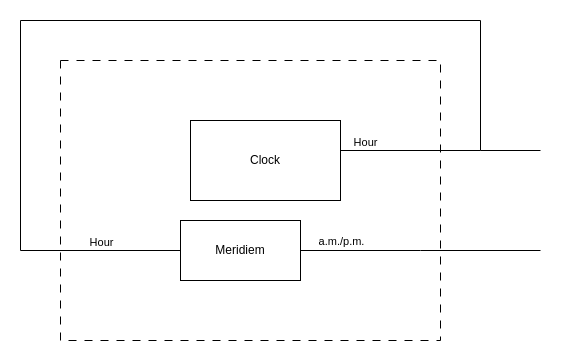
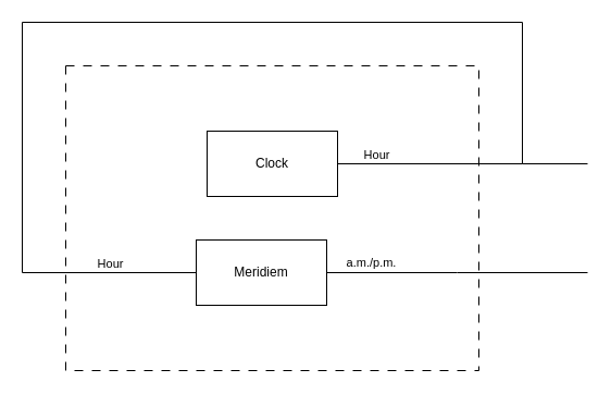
  <mxCell id="0" />
  <mxCell id="1" parent="0" />
  <mxCell id="2" value="" style="edgeStyle=orthogonalEdgeStyle;rounded=0;orthogonalLoop=1;jettySize=auto;html=1;exitX=1;exitY=0.5;exitDx=0;exitDy=0;endArrow=none;endFill=0;labelPosition=center;verticalLabelPosition=top;align=center;verticalAlign=bottom;" parent="1" source="4" edge="1"><mxGeometry relative="1" as="geometry"><mxPoint x="20" y="250" as="targetPoint" /><Array as="points"><mxPoint x="480" y="150" /><mxPoint x="480" y="20" /></Array></mxGeometry></mxCell>
  <mxCell id="3" value="Hour" style="edgeLabel;html=1;align=center;verticalAlign=bottom;resizable=0;points=[];labelPosition=center;verticalLabelPosition=top;" vertex="1" connectable="0" parent="2"><mxGeometry x="-0.929" relative="1" as="geometry"><mxPoint as="offset" /></mxGeometry></mxCell>
- <mxCell id="4" value="Clock" style="rounded=0;whiteSpace=wrap;html=1;" parent="1" vertex="1"><mxGeometry x="190" y="120" width="150" height="80" as="geometry" /></mxCell>
+ <mxCell id="4" value="Clock" style="rounded=0;whiteSpace=wrap;html=1;" parent="1" vertex="1"><mxGeometry x="190" y="120" width="120" height="60" as="geometry" /></mxCell>
  <mxCell id="5" value="" style="swimlane;startSize=0;strokeColor=default;dashed=1;dashPattern=8 8;" parent="1" vertex="1"><mxGeometry x="60" y="60" width="380" height="280" as="geometry" /></mxCell>
  <mxCell id="6" value="Hour" style="edgeStyle=orthogonalEdgeStyle;rounded=0;orthogonalLoop=1;jettySize=auto;html=1;exitX=0;exitY=0.5;exitDx=0;exitDy=0;endArrow=none;endFill=0;labelPosition=center;verticalLabelPosition=top;align=center;verticalAlign=bottom;" parent="5" source="9" edge="1"><mxGeometry relative="1" as="geometry"><mxPoint x="-40" y="190" as="targetPoint" /></mxGeometry></mxCell>
  <mxCell id="7" value="" style="edgeStyle=orthogonalEdgeStyle;rounded=0;orthogonalLoop=1;jettySize=auto;html=1;exitX=1;exitY=0.5;exitDx=0;exitDy=0;endArrow=none;endFill=0;labelPosition=center;verticalLabelPosition=top;align=center;verticalAlign=bottom;" parent="5" source="9" edge="1"><mxGeometry relative="1" as="geometry"><mxPoint x="480" y="190" as="targetPoint" /></mxGeometry></mxCell>
  <mxCell id="8" value="a.m./p.m." style="edgeLabel;html=1;align=center;verticalAlign=middle;resizable=0;points=[];" vertex="1" connectable="0" parent="7"><mxGeometry x="-0.67" y="1" relative="1" as="geometry"><mxPoint y="-9" as="offset" /></mxGeometry></mxCell>
  <mxCell id="9" value="Meridiem" style="rounded=0;whiteSpace=wrap;html=1;" parent="5" vertex="1"><mxGeometry x="120" y="160" width="120" height="60" as="geometry" /></mxCell>
  <mxCell id="10" value="" style="endArrow=none;html=1;rounded=0;" edge="1" parent="1"><mxGeometry width="50" height="50" relative="1" as="geometry"><mxPoint x="480" y="150" as="sourcePoint" /><mxPoint x="540" y="150" as="targetPoint" /></mxGeometry></mxCell>
